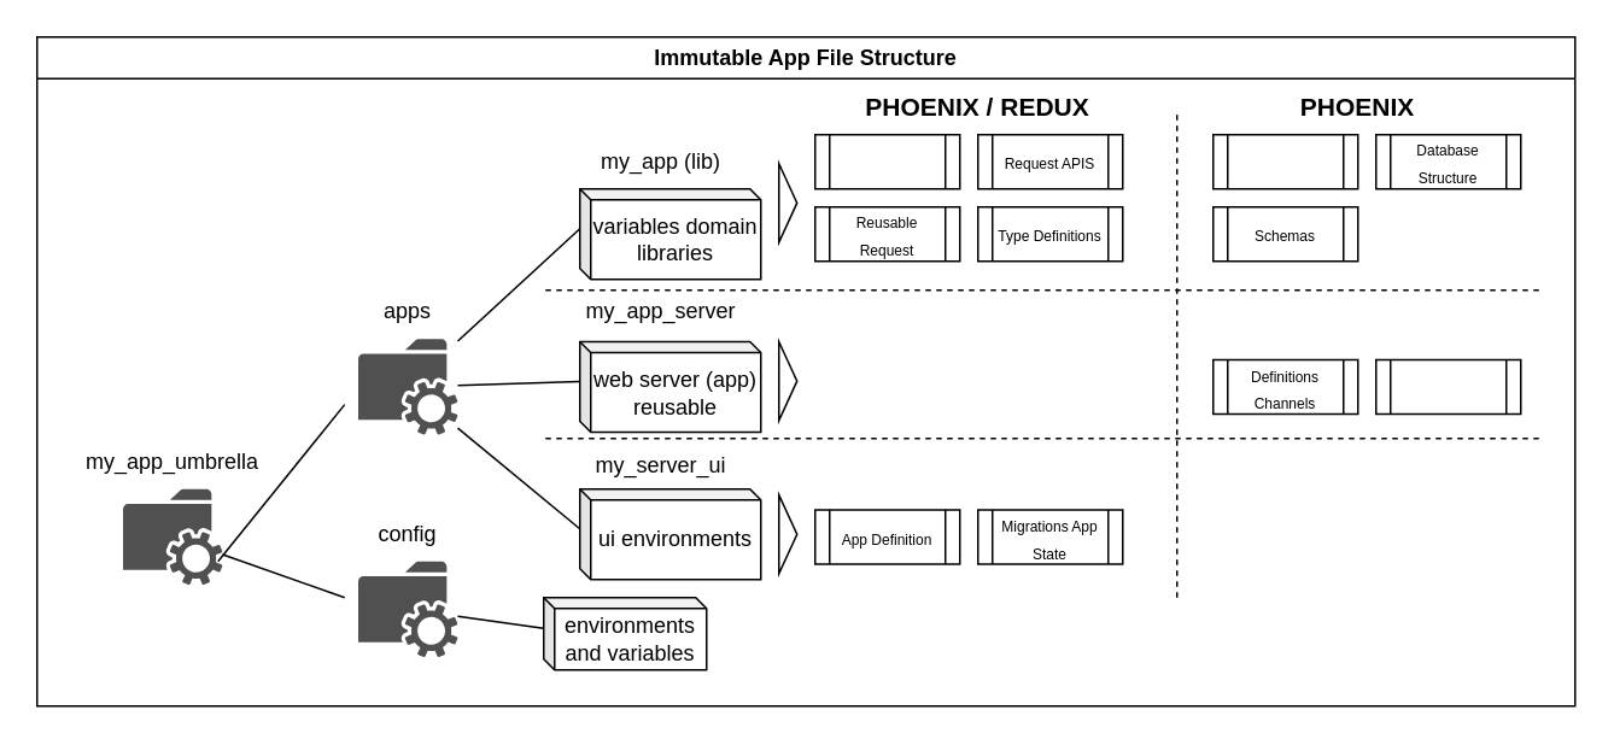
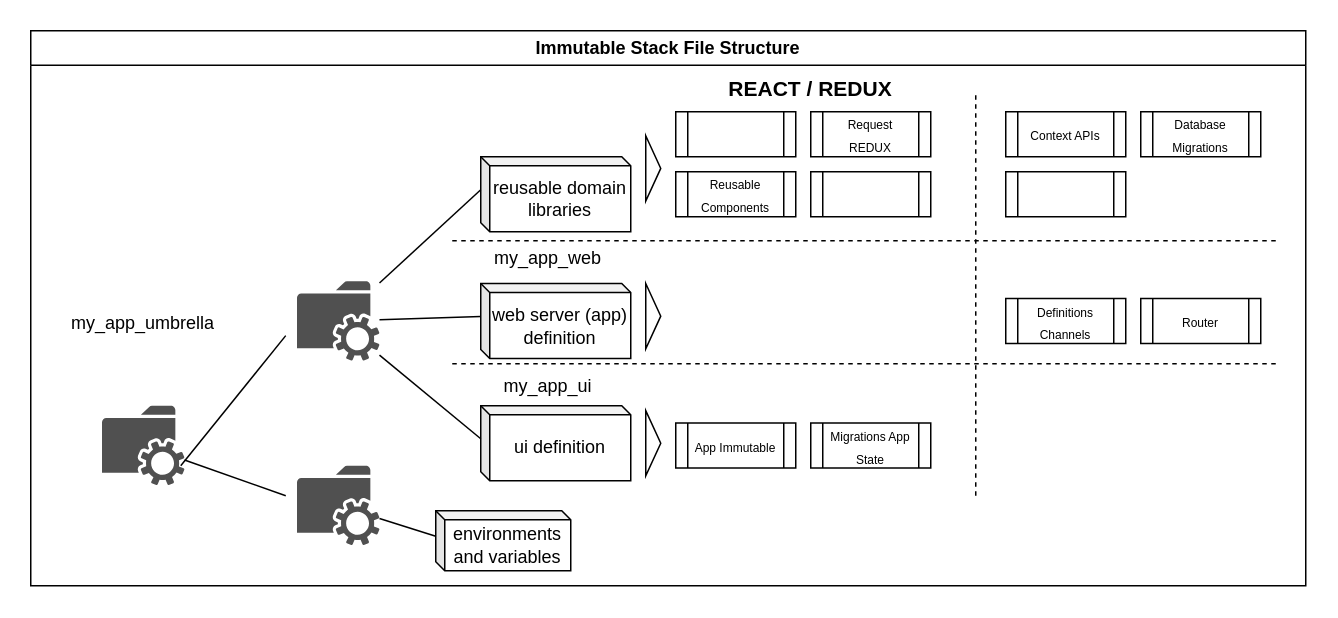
  <mxCell id="0" />
  <mxCell id="1" parent="0" />
- <mxCell id="2" value="Immutable App File Structure" style="swimlane;whiteSpace=wrap;html=1;startSize=23;" vertex="1" parent="1"><mxGeometry x="20" y="20" width="850" height="370" as="geometry" /></mxCell>
+ <mxCell id="2" value="Immutable Stack File Structure" style="swimlane;whiteSpace=wrap;html=1;startSize=23;" vertex="1" parent="1"><mxGeometry x="20" y="20" width="850" height="370" as="geometry" /></mxCell>
  <mxCell id="3" value="" style="sketch=0;pointerEvents=1;shadow=0;dashed=0;html=1;strokeColor=none;fillColor=#505050;labelPosition=center;verticalLabelPosition=bottom;verticalAlign=top;outlineConnect=0;align=center;shape=mxgraph.office.services.network_file_share_service;" vertex="1" parent="2"><mxGeometry x="47.5" y="250" width="55" height="53" as="geometry" /></mxCell>
- <mxCell id="4" value="my_app_umbrella" style="text;html=1;align=center;verticalAlign=middle;whiteSpace=wrap;rounded=0;" vertex="1" parent="2"><mxGeometry x="20" y="220" width="110" height="30" as="geometry" /></mxCell>
+ <mxCell id="4" value="my_app_umbrella" style="text;html=1;align=center;verticalAlign=middle;whiteSpace=wrap;rounded=0;" vertex="1" parent="2"><mxGeometry x="20" y="180" width="110" height="30" as="geometry" /></mxCell>
  <mxCell id="5" value="" style="sketch=0;pointerEvents=1;shadow=0;dashed=0;html=1;strokeColor=none;fillColor=#505050;labelPosition=center;verticalLabelPosition=bottom;verticalAlign=top;outlineConnect=0;align=center;shape=mxgraph.office.services.network_file_share_service;" vertex="1" parent="2"><mxGeometry x="177.5" y="167" width="55" height="53" as="geometry" /></mxCell>
- <mxCell id="6" value="apps" style="text;html=1;align=center;verticalAlign=middle;whiteSpace=wrap;rounded=0;" vertex="1" parent="2"><mxGeometry x="150" y="137" width="110" height="30" as="geometry" /></mxCell>
  <mxCell id="7" value="" style="sketch=0;pointerEvents=1;shadow=0;dashed=0;html=1;strokeColor=none;fillColor=#505050;labelPosition=center;verticalLabelPosition=bottom;verticalAlign=top;outlineConnect=0;align=center;shape=mxgraph.office.services.network_file_share_service;" vertex="1" parent="2"><mxGeometry x="177.5" y="290" width="55" height="53" as="geometry" /></mxCell>
- <mxCell id="8" value="config" style="text;html=1;align=center;verticalAlign=middle;whiteSpace=wrap;rounded=0;" vertex="1" parent="2"><mxGeometry x="150" y="260" width="110" height="30" as="geometry" /></mxCell>
- <mxCell id="9" value="my_app (lib)" style="text;html=1;align=center;verticalAlign=middle;whiteSpace=wrap;rounded=0;" vertex="1" parent="2"><mxGeometry x="290" y="54" width="110" height="30" as="geometry" /></mxCell>
- <mxCell id="10" value="my_app_server" style="text;html=1;align=center;verticalAlign=middle;whiteSpace=wrap;rounded=0;" vertex="1" parent="2"><mxGeometry x="290" y="137" width="110" height="30" as="geometry" /></mxCell>
- <mxCell id="11" value="my_server_ui" style="text;html=1;align=center;verticalAlign=middle;whiteSpace=wrap;rounded=0;" vertex="1" parent="2"><mxGeometry x="290" y="222" width="110" height="30" as="geometry" /></mxCell>
- <mxCell id="12" value="variables domain libraries" style="shape=cube;whiteSpace=wrap;html=1;boundedLbl=1;backgroundOutline=1;darkOpacity=0.05;darkOpacity2=0.1;size=6;" vertex="1" parent="2"><mxGeometry x="300" y="84" width="100" height="50" as="geometry" /></mxCell>
- <mxCell id="13" value="web server (app) reusable" style="shape=cube;whiteSpace=wrap;html=1;boundedLbl=1;backgroundOutline=1;darkOpacity=0.05;darkOpacity2=0.1;size=6;" vertex="1" parent="2"><mxGeometry x="300" y="168.5" width="100" height="50" as="geometry" /></mxCell>
- <mxCell id="14" value="ui environments" style="shape=cube;whiteSpace=wrap;html=1;boundedLbl=1;backgroundOutline=1;darkOpacity=0.05;darkOpacity2=0.1;size=6;" vertex="1" parent="2"><mxGeometry x="300" y="250" width="100" height="50" as="geometry" /></mxCell>
+ <mxCell id="10" value="my_app_web" style="text;html=1;align=center;verticalAlign=middle;whiteSpace=wrap;rounded=0;" vertex="1" parent="2"><mxGeometry x="290" y="137" width="110" height="30" as="geometry" /></mxCell>
+ <mxCell id="11" value="my_app_ui" style="text;html=1;align=center;verticalAlign=middle;whiteSpace=wrap;rounded=0;" vertex="1" parent="2"><mxGeometry x="290" y="222" width="110" height="30" as="geometry" /></mxCell>
+ <mxCell id="12" value="reusable domain libraries" style="shape=cube;whiteSpace=wrap;html=1;boundedLbl=1;backgroundOutline=1;darkOpacity=0.05;darkOpacity2=0.1;size=6;" vertex="1" parent="2"><mxGeometry x="300" y="84" width="100" height="50" as="geometry" /></mxCell>
+ <mxCell id="13" value="web server (app) definition" style="shape=cube;whiteSpace=wrap;html=1;boundedLbl=1;backgroundOutline=1;darkOpacity=0.05;darkOpacity2=0.1;size=6;" vertex="1" parent="2"><mxGeometry x="300" y="168.5" width="100" height="50" as="geometry" /></mxCell>
+ <mxCell id="14" value="ui definition" style="shape=cube;whiteSpace=wrap;html=1;boundedLbl=1;backgroundOutline=1;darkOpacity=0.05;darkOpacity2=0.1;size=6;" vertex="1" parent="2"><mxGeometry x="300" y="250" width="100" height="50" as="geometry" /></mxCell>
  <mxCell id="15" value="" style="shape=process;whiteSpace=wrap;html=1;backgroundOutline=1;" vertex="1" parent="2"><mxGeometry x="430" y="54" width="80" height="30" as="geometry" /></mxCell>
  <mxCell id="16" value="" style="shape=process;whiteSpace=wrap;html=1;backgroundOutline=1;" vertex="1" parent="2"><mxGeometry x="520" y="54" width="80" height="30" as="geometry" /></mxCell>
- <mxCell id="17" value="&lt;font style=&quot;font-size: 8px;&quot;&gt;Request APIS&lt;/font&gt;" style="text;html=1;align=center;verticalAlign=middle;whiteSpace=wrap;rounded=0;" vertex="1" parent="2"><mxGeometry x="530" y="54" width="60" height="30" as="geometry" /></mxCell>
+ <mxCell id="17" value="&lt;font style=&quot;font-size: 8px;&quot;&gt;Request REDUX&lt;/font&gt;" style="text;html=1;align=center;verticalAlign=middle;whiteSpace=wrap;rounded=0;" vertex="1" parent="2"><mxGeometry x="530" y="54" width="60" height="30" as="geometry" /></mxCell>
  <mxCell id="18" value="" style="shape=process;whiteSpace=wrap;html=1;backgroundOutline=1;" vertex="1" parent="2"><mxGeometry x="520" y="94" width="80" height="30" as="geometry" /></mxCell>
- <mxCell id="19" value="&lt;font style=&quot;font-size: 8px;&quot;&gt;Type Definitions&lt;/font&gt;" style="text;html=1;align=center;verticalAlign=middle;whiteSpace=wrap;rounded=0;" vertex="1" parent="2"><mxGeometry x="530" y="94" width="60" height="30" as="geometry" /></mxCell>
  <mxCell id="20" value="" style="shape=process;whiteSpace=wrap;html=1;backgroundOutline=1;" vertex="1" parent="2"><mxGeometry x="430" y="94" width="80" height="30" as="geometry" /></mxCell>
- <mxCell id="21" value="&lt;font style=&quot;font-size: 8px;&quot;&gt;Reusable Request&lt;/font&gt;" style="text;html=1;align=center;verticalAlign=middle;whiteSpace=wrap;rounded=0;" vertex="1" parent="2"><mxGeometry x="440" y="94" width="60" height="30" as="geometry" /></mxCell>
+ <mxCell id="21" value="&lt;font style=&quot;font-size: 8px;&quot;&gt;Reusable Components&lt;/font&gt;" style="text;html=1;align=center;verticalAlign=middle;whiteSpace=wrap;rounded=0;" vertex="1" parent="2"><mxGeometry x="440" y="94" width="60" height="30" as="geometry" /></mxCell>
  <mxCell id="22" value="" style="shape=process;whiteSpace=wrap;html=1;backgroundOutline=1;" vertex="1" parent="2"><mxGeometry x="650" y="54" width="80" height="30" as="geometry" /></mxCell>
+ <mxCell id="23" value="&lt;font style=&quot;font-size: 8px;&quot;&gt;Context APIs&lt;/font&gt;" style="text;html=1;align=center;verticalAlign=middle;whiteSpace=wrap;rounded=0;" vertex="1" parent="2"><mxGeometry x="660" y="54" width="60" height="30" as="geometry" /></mxCell>
  <mxCell id="24" value="" style="shape=process;whiteSpace=wrap;html=1;backgroundOutline=1;" vertex="1" parent="2"><mxGeometry x="650" y="94" width="80" height="30" as="geometry" /></mxCell>
- <mxCell id="25" value="&lt;font style=&quot;font-size: 8px;&quot;&gt;Schemas&lt;/font&gt;" style="text;html=1;align=center;verticalAlign=middle;whiteSpace=wrap;rounded=0;" vertex="1" parent="2"><mxGeometry x="660" y="94" width="60" height="30" as="geometry" /></mxCell>
  <mxCell id="26" value="" style="shape=process;whiteSpace=wrap;html=1;backgroundOutline=1;" vertex="1" parent="2"><mxGeometry x="740" y="54" width="80" height="30" as="geometry" /></mxCell>
- <mxCell id="27" value="&lt;font style=&quot;font-size: 8px;&quot;&gt;Database Structure&lt;/font&gt;" style="text;html=1;align=center;verticalAlign=middle;whiteSpace=wrap;rounded=0;" vertex="1" parent="2"><mxGeometry x="750" y="54" width="60" height="30" as="geometry" /></mxCell>
+ <mxCell id="27" value="&lt;font style=&quot;font-size: 8px;&quot;&gt;Database Migrations&lt;/font&gt;" style="text;html=1;align=center;verticalAlign=middle;whiteSpace=wrap;rounded=0;" vertex="1" parent="2"><mxGeometry x="750" y="54" width="60" height="30" as="geometry" /></mxCell>
  <mxCell id="28" value="" style="shape=process;whiteSpace=wrap;html=1;backgroundOutline=1;" vertex="1" parent="2"><mxGeometry x="650" y="178.5" width="80" height="30" as="geometry" /></mxCell>
  <mxCell id="29" value="&lt;div&gt;&lt;font style=&quot;font-size: 8px;&quot;&gt;Definitions Channels&lt;/font&gt;&lt;/div&gt;" style="text;html=1;align=center;verticalAlign=middle;whiteSpace=wrap;rounded=0;" vertex="1" parent="2"><mxGeometry x="660" y="178.5" width="60" height="30" as="geometry" /></mxCell>
  <mxCell id="30" value="" style="shape=process;whiteSpace=wrap;html=1;backgroundOutline=1;" vertex="1" parent="2"><mxGeometry x="740" y="178.5" width="80" height="30" as="geometry" /></mxCell>
+ <mxCell id="31" value="&lt;font style=&quot;font-size: 8px;&quot;&gt;Router&lt;/font&gt;" style="text;html=1;align=center;verticalAlign=middle;whiteSpace=wrap;rounded=0;" vertex="1" parent="2"><mxGeometry x="750" y="178.5" width="60" height="30" as="geometry" /></mxCell>
  <mxCell id="32" value="" style="shape=process;whiteSpace=wrap;html=1;backgroundOutline=1;" vertex="1" parent="2"><mxGeometry x="430" y="261.5" width="80" height="30" as="geometry" /></mxCell>
- <mxCell id="33" value="&lt;font style=&quot;font-size: 8px;&quot;&gt;App Definition&lt;/font&gt;" style="text;html=1;align=center;verticalAlign=middle;whiteSpace=wrap;rounded=0;" vertex="1" parent="2"><mxGeometry x="440" y="261.5" width="60" height="30" as="geometry" /></mxCell>
+ <mxCell id="33" value="&lt;font style=&quot;font-size: 8px;&quot;&gt;App Immutable&lt;/font&gt;" style="text;html=1;align=center;verticalAlign=middle;whiteSpace=wrap;rounded=0;" vertex="1" parent="2"><mxGeometry x="440" y="261.5" width="60" height="30" as="geometry" /></mxCell>
  <mxCell id="34" value="" style="shape=process;whiteSpace=wrap;html=1;backgroundOutline=1;" vertex="1" parent="2"><mxGeometry x="520" y="261.5" width="80" height="30" as="geometry" /></mxCell>
  <mxCell id="35" value="&lt;font style=&quot;font-size: 8px;&quot;&gt;Migrations App State&lt;/font&gt;" style="text;html=1;align=center;verticalAlign=middle;whiteSpace=wrap;rounded=0;" vertex="1" parent="2"><mxGeometry x="530" y="261.5" width="60" height="30" as="geometry" /></mxCell>
- <mxCell id="36" value="&lt;font style=&quot;font-size: 14px;&quot;&gt;&lt;b&gt;PHOENIX / REDUX&lt;/b&gt;&lt;/font&gt;" style="text;html=1;align=center;verticalAlign=middle;whiteSpace=wrap;rounded=0;" vertex="1" parent="2"><mxGeometry x="450" y="24" width="140" height="30" as="geometry" /></mxCell>
- <mxCell id="37" value="&lt;font style=&quot;font-size: 14px;&quot;&gt;&lt;b&gt;PHOENIX&lt;/b&gt;&lt;/font&gt;" style="text;html=1;align=center;verticalAlign=middle;whiteSpace=wrap;rounded=0;" vertex="1" parent="2"><mxGeometry x="660" y="24" width="140" height="30" as="geometry" /></mxCell>
+ <mxCell id="36" value="&lt;font style=&quot;font-size: 14px;&quot;&gt;&lt;b&gt;REACT / REDUX&lt;/b&gt;&lt;/font&gt;" style="text;html=1;align=center;verticalAlign=middle;whiteSpace=wrap;rounded=0;" vertex="1" parent="2"><mxGeometry x="450" y="24" width="140" height="30" as="geometry" /></mxCell>
  <mxCell id="38" value="" style="triangle;whiteSpace=wrap;html=1;fillStyle=solid;fillColor=light-dark(#FFFFFF,#FFFFFF);" vertex="1" parent="2"><mxGeometry x="410" y="253.25" width="10" height="43.5" as="geometry" /></mxCell>
  <mxCell id="39" value="" style="triangle;whiteSpace=wrap;html=1;fillStyle=solid;fillColor=light-dark(#FFFFFF,#FFFFFF);" vertex="1" parent="2"><mxGeometry x="410" y="168.5" width="10" height="43.5" as="geometry" /></mxCell>
  <mxCell id="40" value="" style="triangle;whiteSpace=wrap;html=1;fillStyle=solid;fillColor=light-dark(#FFFFFF,#FFFFFF);" vertex="1" parent="2"><mxGeometry x="410" y="70" width="10" height="43.5" as="geometry" /></mxCell>
  <mxCell id="41" value="" style="endArrow=none;html=1;rounded=0;" edge="1" parent="2"><mxGeometry width="50" height="50" relative="1" as="geometry"><mxPoint x="100" y="290" as="sourcePoint" /><mxPoint x="170" y="203.25" as="targetPoint" /></mxGeometry></mxCell>
  <mxCell id="42" value="" style="endArrow=none;html=1;rounded=0;" edge="1" parent="2" source="3"><mxGeometry width="50" height="50" relative="1" as="geometry"><mxPoint x="120" y="280" as="sourcePoint" /><mxPoint x="170" y="310" as="targetPoint" /></mxGeometry></mxCell>
  <mxCell id="43" value="" style="endArrow=none;html=1;rounded=0;entryX=0;entryY=0;entryDx=0;entryDy=22;entryPerimeter=0;" edge="1" parent="2" source="5" target="12"><mxGeometry width="50" height="50" relative="1" as="geometry"><mxPoint x="470" y="310" as="sourcePoint" /><mxPoint x="520" y="260" as="targetPoint" /></mxGeometry></mxCell>
  <mxCell id="44" value="" style="endArrow=none;html=1;rounded=0;entryX=0;entryY=0;entryDx=0;entryDy=22;entryPerimeter=0;" edge="1" parent="2" source="5" target="13"><mxGeometry width="50" height="50" relative="1" as="geometry"><mxPoint x="470" y="310" as="sourcePoint" /><mxPoint x="520" y="260" as="targetPoint" /></mxGeometry></mxCell>
  <mxCell id="45" value="" style="endArrow=none;html=1;rounded=0;entryX=0;entryY=0;entryDx=0;entryDy=22;entryPerimeter=0;" edge="1" parent="2" source="5" target="14"><mxGeometry width="50" height="50" relative="1" as="geometry"><mxPoint x="470" y="330" as="sourcePoint" /><mxPoint x="520" y="280" as="targetPoint" /></mxGeometry></mxCell>
- <mxCell id="46" value="environments and variables" style="shape=cube;whiteSpace=wrap;html=1;boundedLbl=1;backgroundOutline=1;darkOpacity=0.05;darkOpacity2=0.1;size=6;" vertex="1" parent="2"><mxGeometry x="280" y="310" width="90" height="40" as="geometry" /></mxCell>
+ <mxCell id="46" value="environments and variables" style="shape=cube;whiteSpace=wrap;html=1;boundedLbl=1;backgroundOutline=1;darkOpacity=0.05;darkOpacity2=0.1;size=6;" vertex="1" parent="2"><mxGeometry x="270" y="320" width="90" height="40" as="geometry" /></mxCell>
  <mxCell id="47" value="" style="endArrow=none;html=1;rounded=0;entryX=0;entryY=0;entryDx=0;entryDy=17;entryPerimeter=0;" edge="1" parent="2" source="7" target="46"><mxGeometry width="50" height="50" relative="1" as="geometry"><mxPoint x="470" y="330" as="sourcePoint" /><mxPoint x="520" y="280" as="targetPoint" /></mxGeometry></mxCell>
  <mxCell id="48" value="" style="endArrow=none;dashed=1;html=1;rounded=0;" edge="1" parent="2"><mxGeometry width="50" height="50" relative="1" as="geometry"><mxPoint x="830" y="222" as="sourcePoint" /><mxPoint x="280" y="222" as="targetPoint" /></mxGeometry></mxCell>
  <mxCell id="49" value="" style="endArrow=none;dashed=1;html=1;rounded=0;" edge="1" parent="1"><mxGeometry width="50" height="50" relative="1" as="geometry"><mxPoint x="850" y="160" as="sourcePoint" /><mxPoint x="300" y="160" as="targetPoint" /></mxGeometry></mxCell>
  <mxCell id="50" value="" style="endArrow=none;dashed=1;html=1;rounded=0;" edge="1" parent="1"><mxGeometry width="50" height="50" relative="1" as="geometry"><mxPoint x="650" y="330" as="sourcePoint" /><mxPoint x="650" y="60" as="targetPoint" /></mxGeometry></mxCell>
